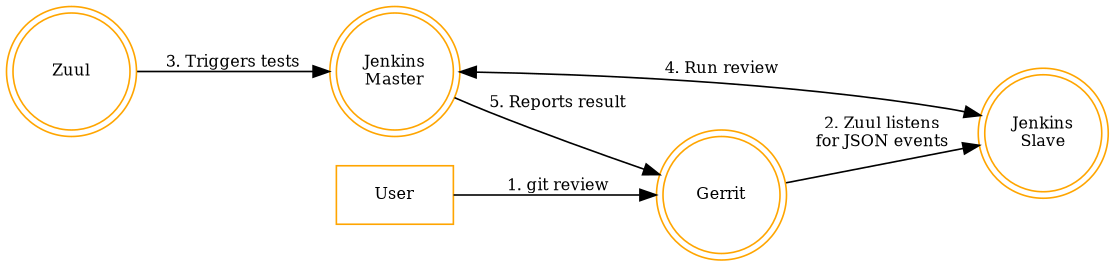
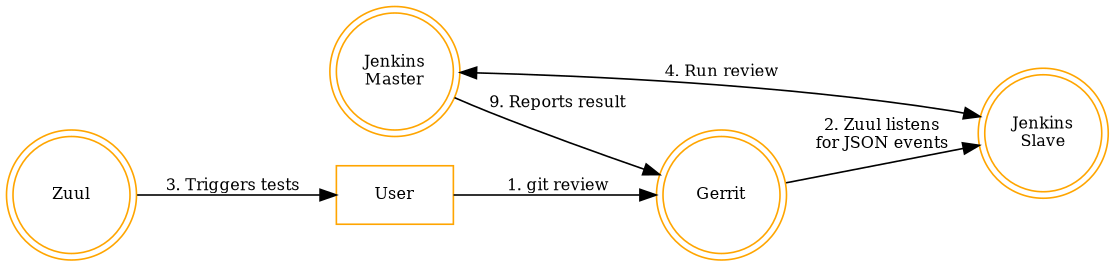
  digraph {
    rankdir=LR
    node [color=orange fontsize=10 shape=doublecircle]
    edge [fontsize=10]
    Gerrit [width=1.0]
    n2 [label="Jenkins\nSlave" width=1.0]
    Zuul [width=1.0]
    n4 [label="Jenkins\nMaster" width=1.0]
    User [shape=box width=1.0]
    Gerrit -> n2 [label="2. Zuul listens\nfor JSON events"]
-   Zuul -> n4 [label="3. Triggers tests"]
-   n4 -> Gerrit [label="5. Reports result"]
+   Zuul -> User [label="3. Triggers tests"]
+   n4 -> Gerrit [label="9. Reports result"]
    n4 -> n2 [dir=both label="4. Run review"]
    User -> Gerrit [label="1. git review"]
  }
